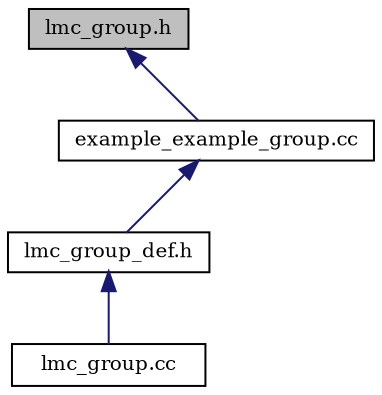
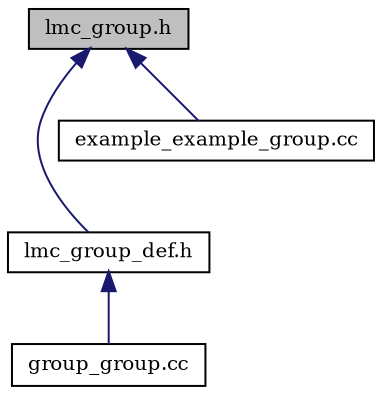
  digraph {
    fontname="DejaVu Serif"
    node [color=black fillcolor=white fontname="DejaVu Serif" fontsize=10 shape=record style=filled]
    edge [color=midnightblue dir=back fontname="DejaVu Serif" fontsize=10 labelfontname=Helvetica labelfontsize=10 style=solid]
    n1 [fillcolor=grey75 fontcolor=black height=0.2 label="lmc_group.h" width=0.4]
    n2 [height=0.2 label="lmc_group_def.h" width=0.4]
    n3 [height=0.2 label="example_example_group.cc" width=0.4]
-   n4 [height=0.2 label="lmc_group.cc" width=0.4]
-   n3 -> n2
+   n4 [height=0.2 label="group_group.cc" width=0.4]
+   n1 -> n2
    n1 -> n3
    n2 -> n4
  }
